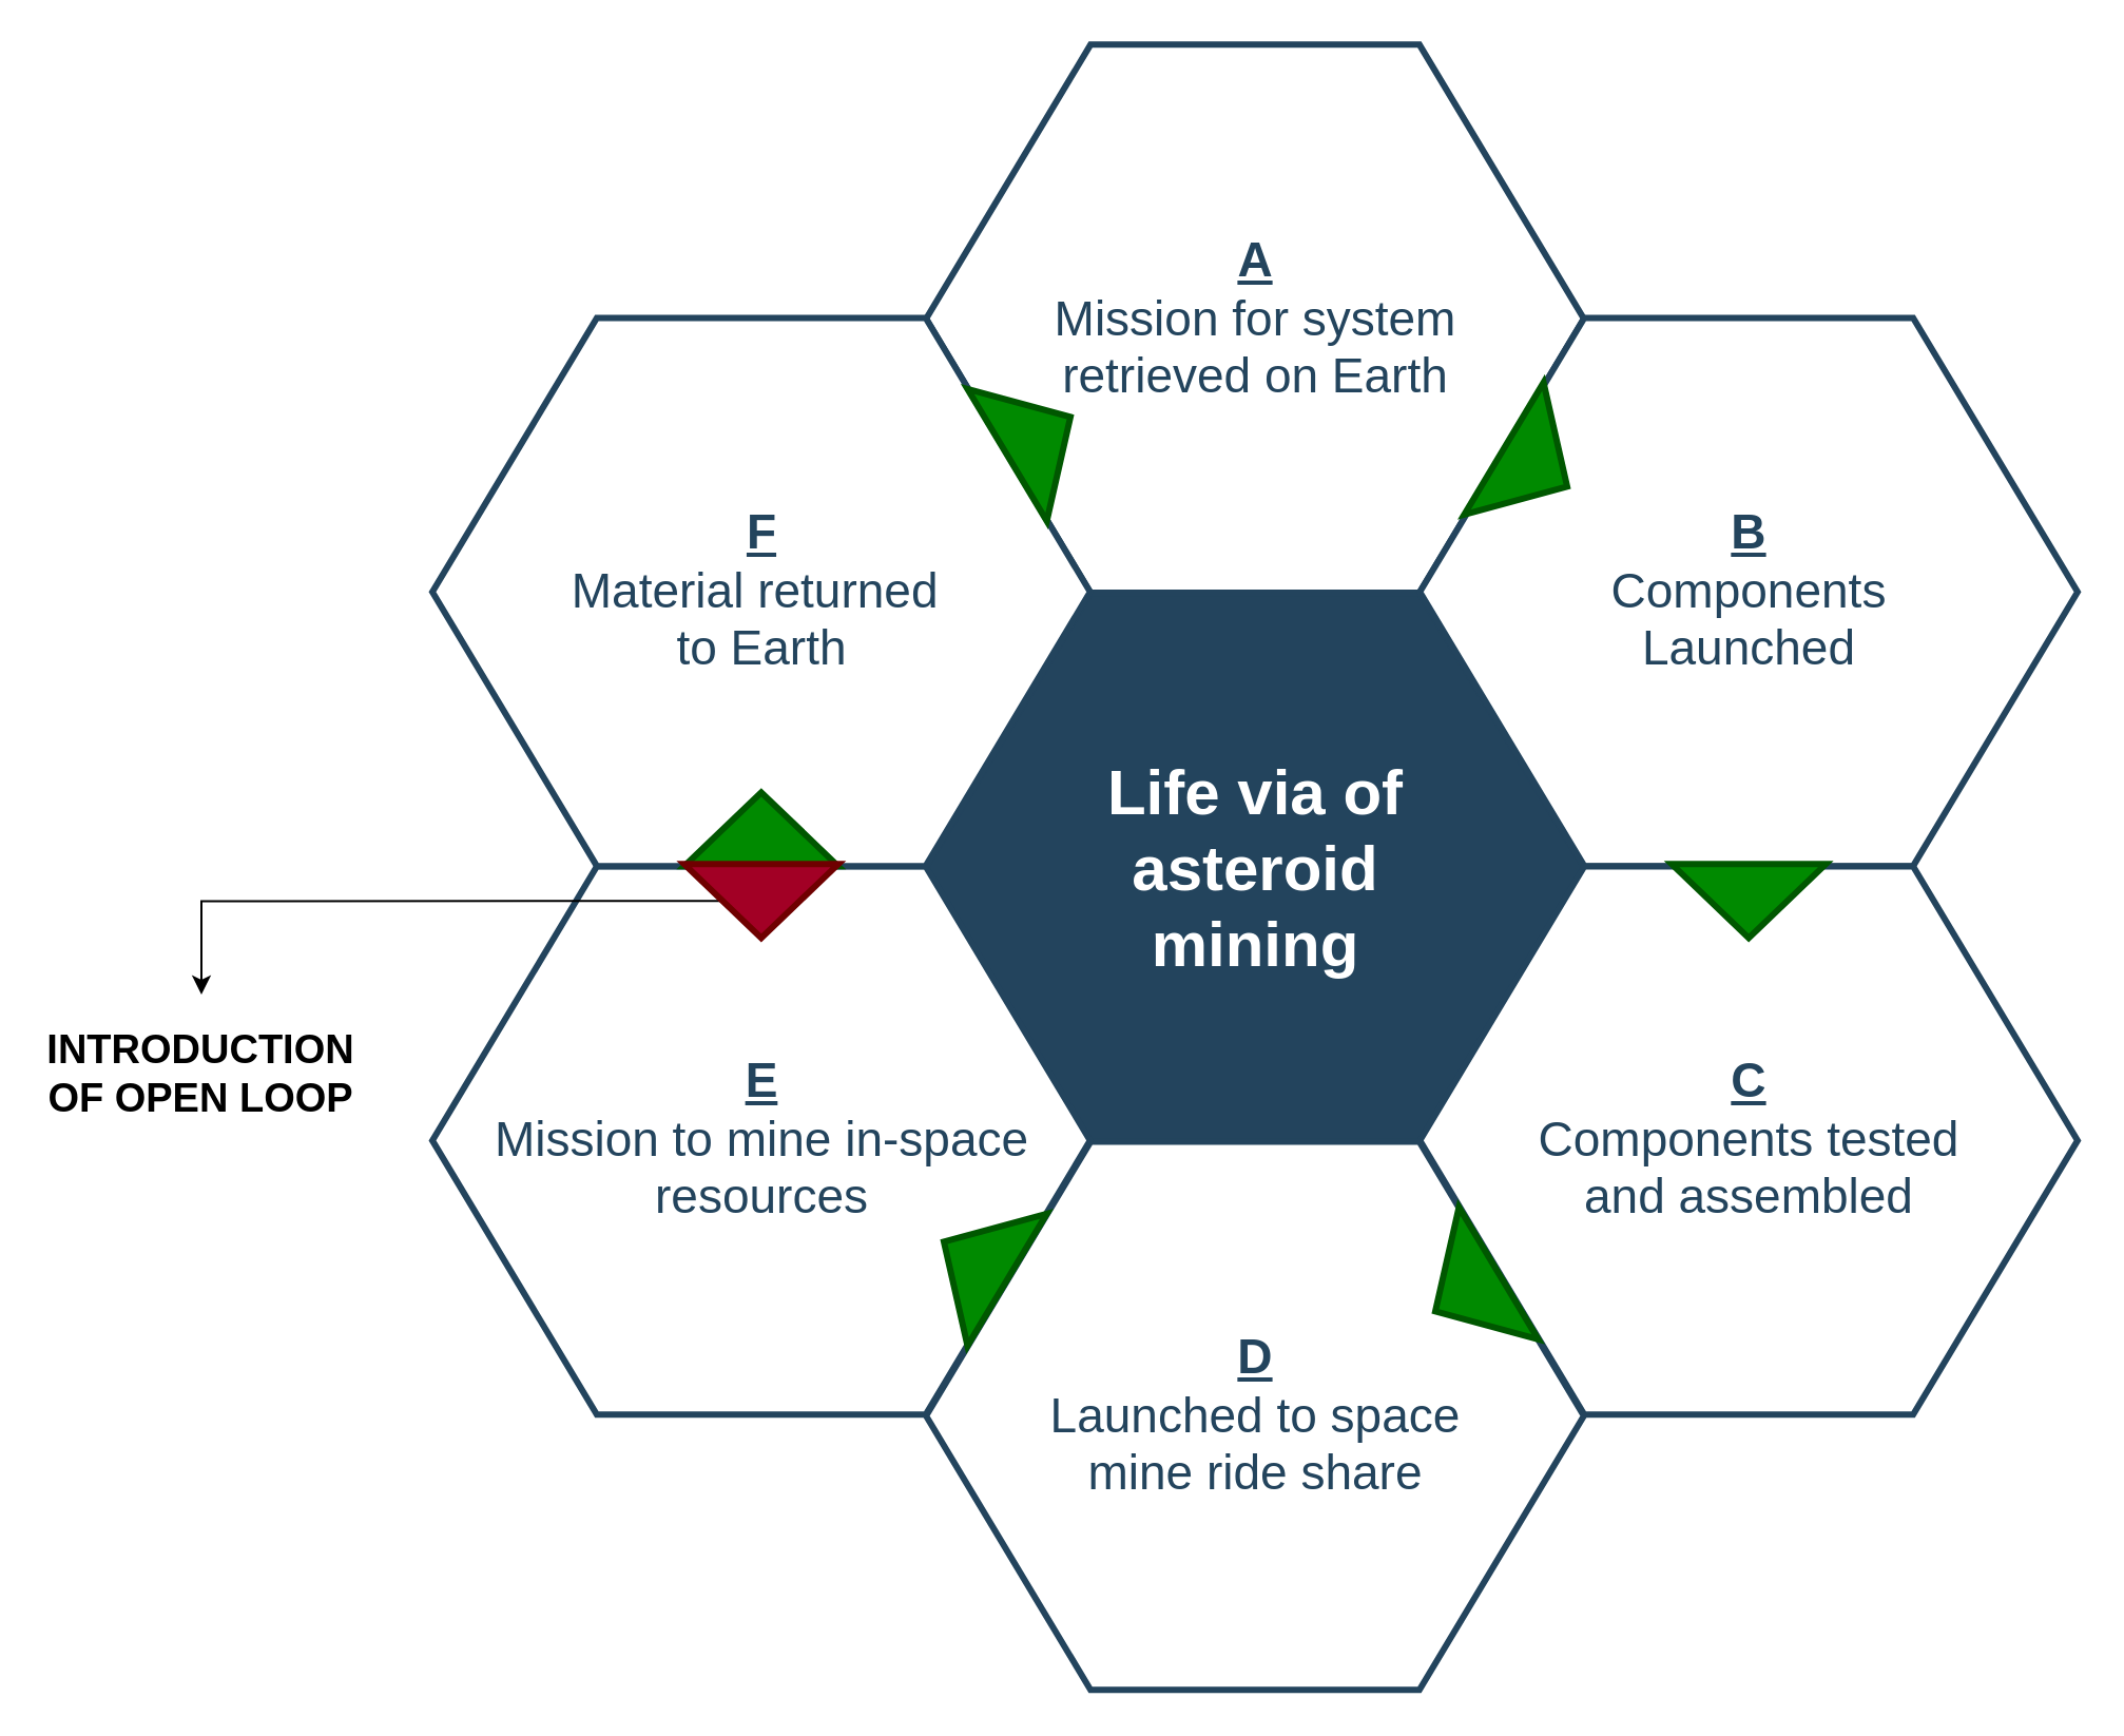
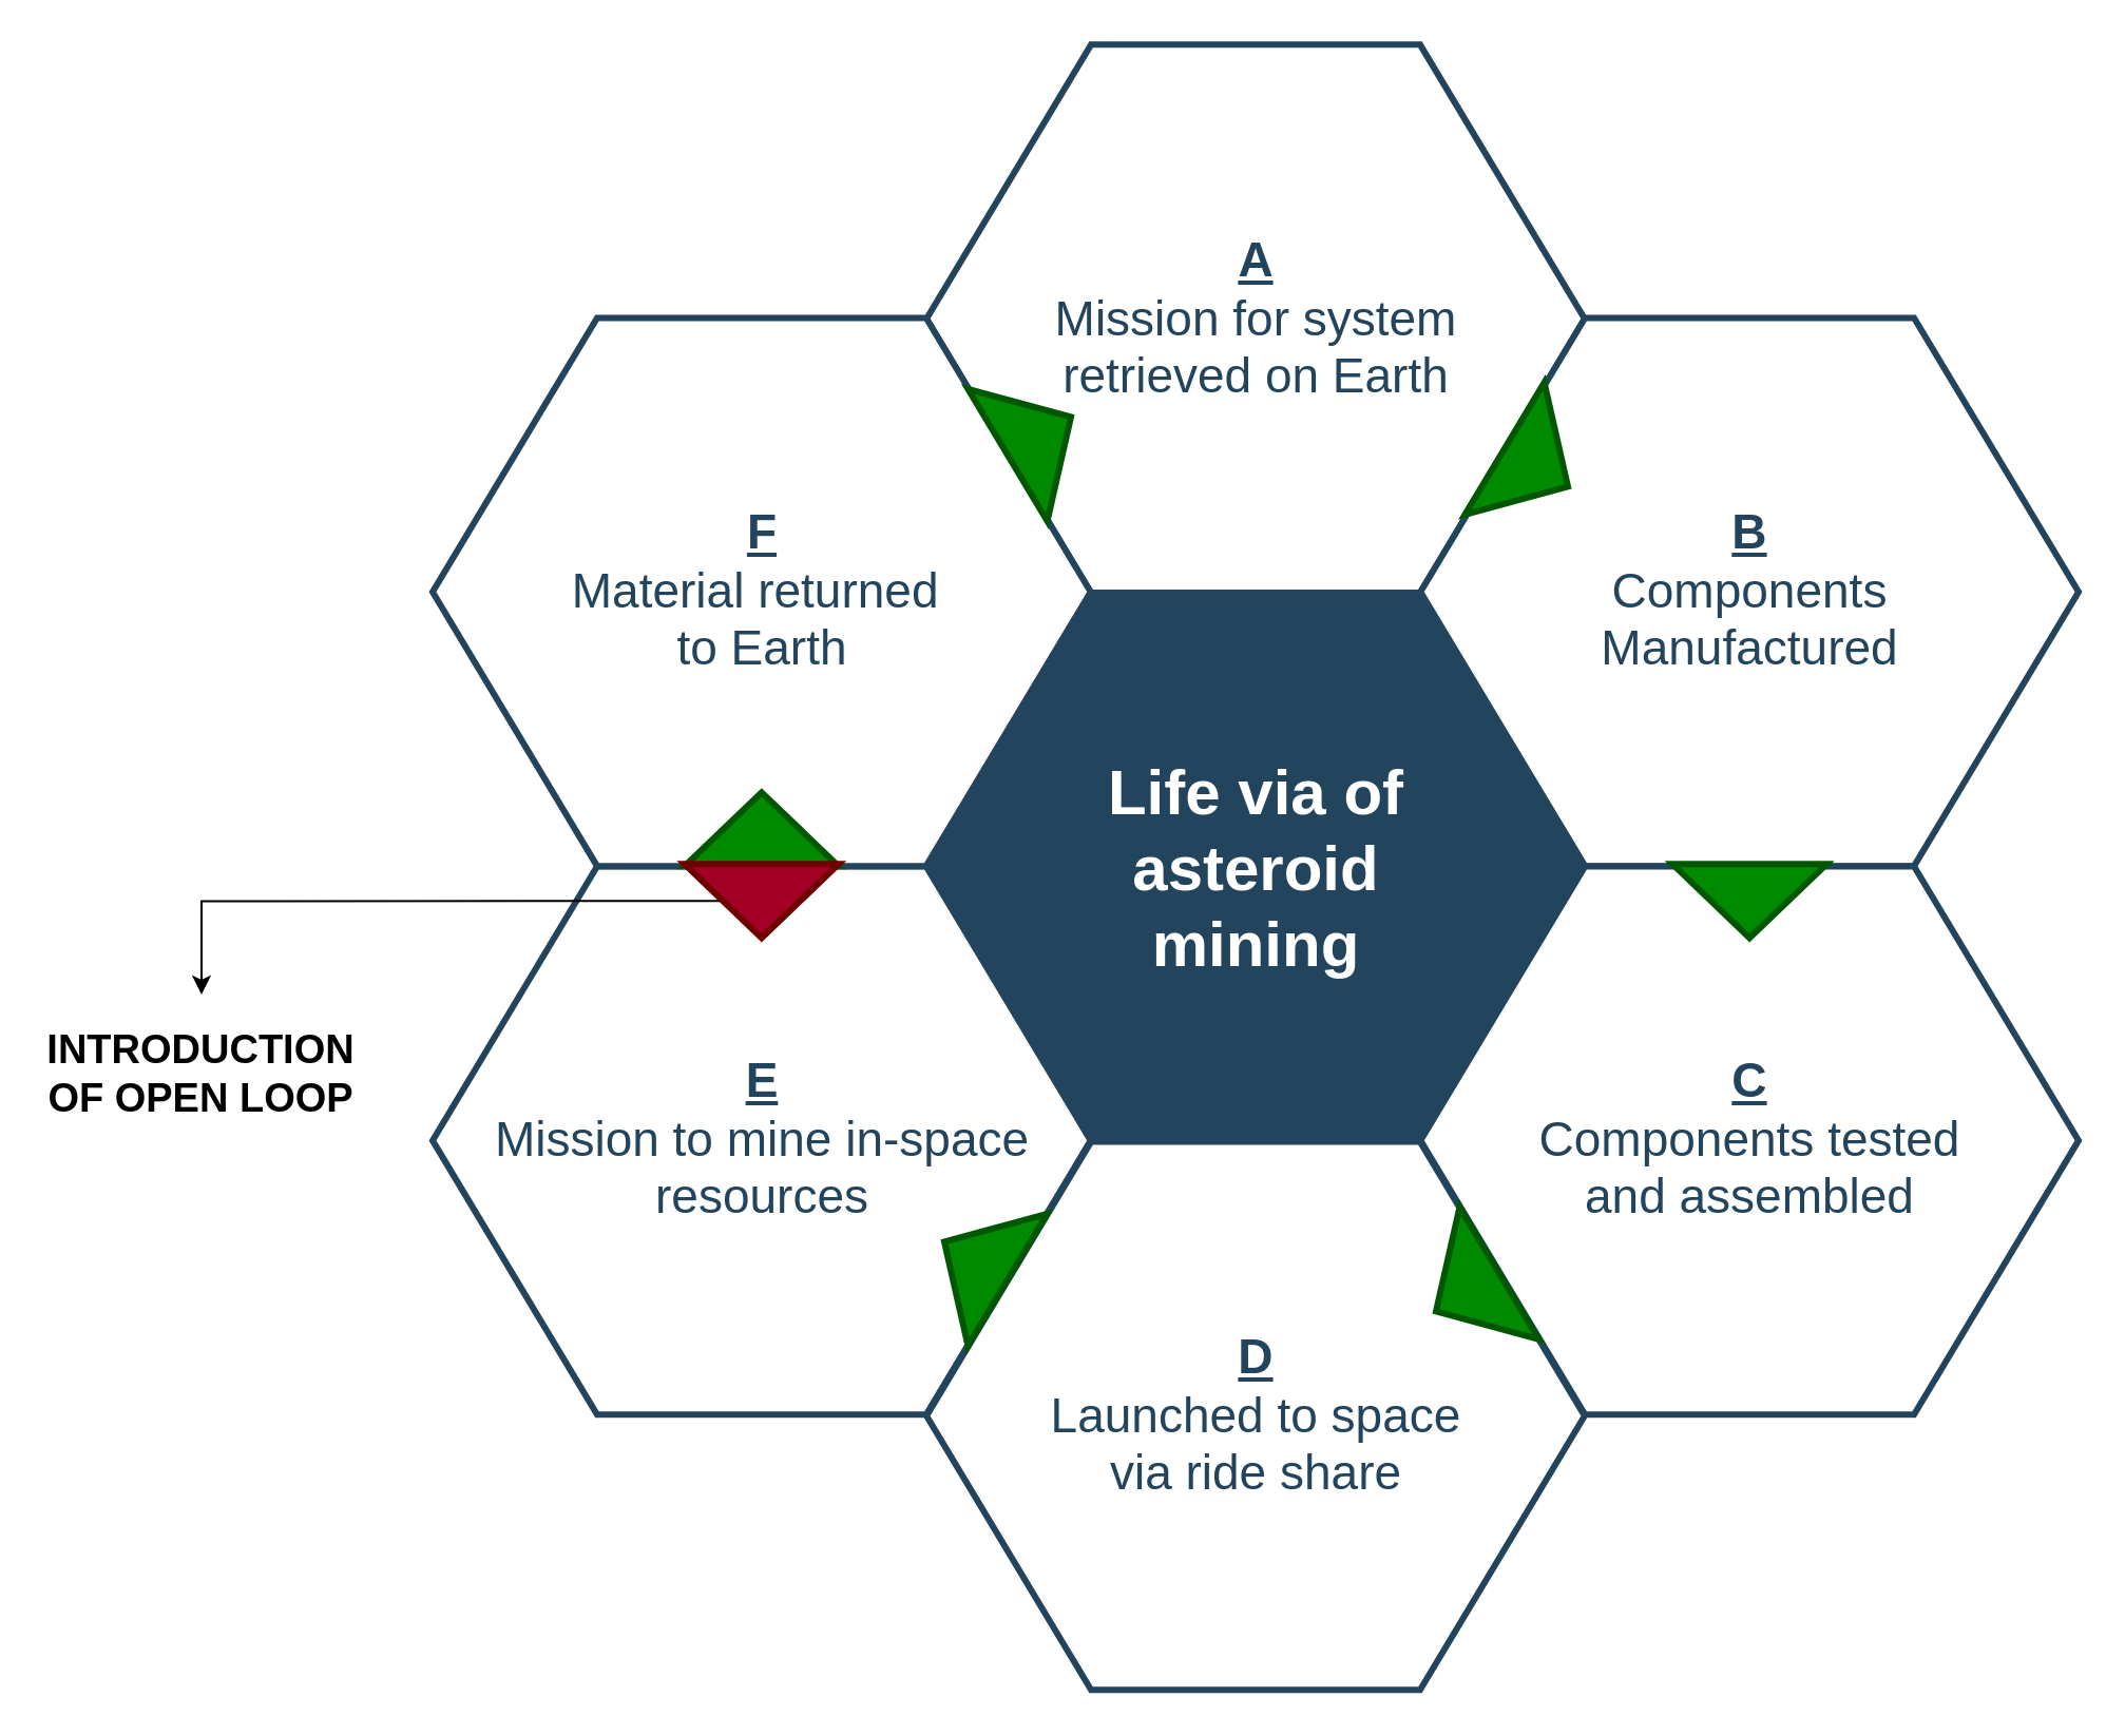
  <mxCell id="0" />
  <mxCell id="1" parent="0" />
  <mxCell id="2" value="&lt;font color=&quot;#ffffff&quot;&gt;&lt;span style=&quot;font-size: 30px;&quot;&gt;&lt;b&gt;Life via of&lt;/b&gt;&lt;/span&gt;&lt;/font&gt;&lt;div&gt;&lt;font color=&quot;#ffffff&quot;&gt;&lt;span style=&quot;font-size: 30px;&quot;&gt;&lt;b&gt;asteroid&lt;/b&gt;&lt;/span&gt;&lt;/font&gt;&lt;/div&gt;&lt;div&gt;&lt;font color=&quot;#ffffff&quot;&gt;&lt;span style=&quot;font-size: 30px;&quot;&gt;&lt;b&gt;mining&lt;/b&gt;&lt;/span&gt;&lt;/font&gt;&lt;/div&gt;" style="shape=hexagon;perimeter=hexagonPerimeter2;whiteSpace=wrap;html=1;shadow=0;labelBackgroundColor=none;strokeColor=#23445D;fillColor=#23445D;gradientColor=none;fontFamily=Helvetica;fontSize=23;fontColor=#23445d;align=center;strokeWidth=3;" parent="1" vertex="1"><mxGeometry x="438.579" y="280.798" width="311.842" height="259.868" as="geometry" /></mxCell>
  <mxCell id="3" value="" style="triangle;whiteSpace=wrap;html=1;shadow=0;labelBackgroundColor=none;strokeColor=none;fillColor=#FFFFFF;fontFamily=Helvetica;fontSize=17;fontColor=#23445d;align=center;rotation=90;gradientColor=none;flipV=1;flipH=1;opacity=20;" parent="1" vertex="1"><mxGeometry x="319.5" y="298.667" width="72" height="152" as="geometry" /></mxCell>
  <mxCell id="4" value="&lt;font style=&quot;font-size: 23px&quot;&gt;&lt;b&gt;&lt;u&gt;A&lt;/u&gt;&lt;/b&gt;&lt;/font&gt;&lt;div&gt;&lt;font style=&quot;font-size: 23px&quot;&gt;Mission for system&lt;/font&gt;&lt;div&gt;&lt;font style=&quot;font-size: 23px&quot;&gt;retrieved on Earth&lt;/font&gt;&lt;/div&gt;&lt;/div&gt;" style="shape=hexagon;perimeter=hexagonPerimeter2;whiteSpace=wrap;html=1;shadow=0;labelBackgroundColor=none;strokeColor=#23445D;fillColor=#ffffff;gradientColor=none;fontFamily=Helvetica;fontSize=23;fontColor=#23445D;align=center;strokeWidth=3;" parent="1" vertex="1"><mxGeometry x="438.579" y="20.667" width="311.842" height="259.868" as="geometry" /></mxCell>
- <mxCell id="5" value="&lt;div&gt;&lt;font style=&quot;font-size: 23px&quot;&gt;&lt;b&gt;&lt;u&gt;B&lt;/u&gt;&lt;/b&gt;&lt;/font&gt;&lt;/div&gt;&lt;font style=&quot;font-size: 23px&quot;&gt;Components&lt;/font&gt;&lt;div&gt;&lt;font style=&quot;font-size: 23px&quot;&gt;Launched&lt;/font&gt;&lt;/div&gt;" style="shape=hexagon;perimeter=hexagonPerimeter2;whiteSpace=wrap;html=1;shadow=0;labelBackgroundColor=none;strokeColor=#23445D;fillColor=#FFFFFF;gradientColor=none;fontFamily=Helvetica;fontSize=23;fontColor=#23445d;align=center;strokeWidth=3;" parent="1" vertex="1"><mxGeometry x="672.658" y="150.2" width="311.842" height="259.868" as="geometry" /></mxCell>
+ <mxCell id="5" value="&lt;div&gt;&lt;font style=&quot;font-size: 23px&quot;&gt;&lt;b&gt;&lt;u&gt;B&lt;/u&gt;&lt;/b&gt;&lt;/font&gt;&lt;/div&gt;&lt;font style=&quot;font-size: 23px&quot;&gt;Components&lt;/font&gt;&lt;div&gt;&lt;font style=&quot;font-size: 23px&quot;&gt;Manufactured&lt;/font&gt;&lt;/div&gt;" style="shape=hexagon;perimeter=hexagonPerimeter2;whiteSpace=wrap;html=1;shadow=0;labelBackgroundColor=none;strokeColor=#23445D;fillColor=#FFFFFF;gradientColor=none;fontFamily=Helvetica;fontSize=23;fontColor=#23445d;align=center;strokeWidth=3;" parent="1" vertex="1"><mxGeometry x="672.658" y="150.2" width="311.842" height="259.868" as="geometry" /></mxCell>
  <mxCell id="6" value="&lt;div&gt;&lt;font style=&quot;font-size: 23px&quot;&gt;&lt;b&gt;&lt;u&gt;C&lt;/u&gt;&lt;/b&gt;&lt;/font&gt;&lt;/div&gt;&lt;font style=&quot;font-size: 23px&quot;&gt;Components tested&lt;/font&gt;&lt;div&gt;&lt;font style=&quot;font-size: 23px&quot;&gt;and assembled&lt;/font&gt;&lt;/div&gt;" style="shape=hexagon;perimeter=hexagonPerimeter2;whiteSpace=wrap;html=1;shadow=0;labelBackgroundColor=none;strokeColor=#23445D;fillColor=#FFFFFF;gradientColor=none;fontFamily=Helvetica;fontSize=23;fontColor=#23445d;align=center;strokeWidth=3;" parent="1" vertex="1"><mxGeometry x="672.658" y="410.265" width="311.842" height="259.868" as="geometry" /></mxCell>
- <mxCell id="7" value="&lt;div&gt;&lt;font style=&quot;font-size: 23px&quot;&gt;&lt;b&gt;&lt;u&gt;D&lt;/u&gt;&lt;/b&gt;&lt;/font&gt;&lt;/div&gt;&lt;font style=&quot;font-size: 23px&quot;&gt;Launched to space&lt;/font&gt;&lt;div&gt;&lt;font style=&quot;font-size: 23px&quot;&gt;mine ride share&lt;/font&gt;&lt;/div&gt;" style="shape=hexagon;perimeter=hexagonPerimeter2;whiteSpace=wrap;html=1;shadow=0;labelBackgroundColor=none;strokeColor=#23445D;fillColor=#FFFFFF;gradientColor=none;fontFamily=Helvetica;fontSize=23;fontColor=#23445d;align=center;strokeWidth=3;" parent="1" vertex="1"><mxGeometry x="438.579" y="540.798" width="311.842" height="259.868" as="geometry" /></mxCell>
+ <mxCell id="7" value="&lt;div&gt;&lt;font style=&quot;font-size: 23px&quot;&gt;&lt;b&gt;&lt;u&gt;D&lt;/u&gt;&lt;/b&gt;&lt;/font&gt;&lt;/div&gt;&lt;font style=&quot;font-size: 23px&quot;&gt;Launched to space&lt;/font&gt;&lt;div&gt;&lt;font style=&quot;font-size: 23px&quot;&gt;via ride share&lt;/font&gt;&lt;/div&gt;" style="shape=hexagon;perimeter=hexagonPerimeter2;whiteSpace=wrap;html=1;shadow=0;labelBackgroundColor=none;strokeColor=#23445D;fillColor=#FFFFFF;gradientColor=none;fontFamily=Helvetica;fontSize=23;fontColor=#23445d;align=center;strokeWidth=3;" parent="1" vertex="1"><mxGeometry x="438.579" y="540.798" width="311.842" height="259.868" as="geometry" /></mxCell>
  <mxCell id="8" value="&lt;div&gt;&lt;font style=&quot;font-size: 23px&quot;&gt;&lt;b&gt;&lt;u&gt;E&lt;/u&gt;&lt;/b&gt;&lt;/font&gt;&lt;/div&gt;&lt;font style=&quot;font-size: 23px&quot;&gt;Mission to mine in-space&lt;/font&gt;&lt;div&gt;&lt;font style=&quot;font-size: 23px&quot;&gt;resources&lt;/font&gt;&lt;/div&gt;" style="shape=hexagon;perimeter=hexagonPerimeter2;whiteSpace=wrap;html=1;shadow=0;labelBackgroundColor=none;strokeColor=#23445D;fillColor=#FFFFFF;gradientColor=none;fontFamily=Helvetica;fontSize=23;fontColor=#23445d;align=center;strokeWidth=3;" parent="1" vertex="1"><mxGeometry x="204.5" y="410.265" width="311.842" height="259.868" as="geometry" /></mxCell>
  <mxCell id="9" value="&lt;div&gt;&lt;font style=&quot;font-size: 23px;&quot;&gt;&lt;b&gt;&lt;u&gt;F&lt;/u&gt;&lt;/b&gt;&lt;/font&gt;&lt;/div&gt;&lt;font style=&quot;font-size: 23px;&quot;&gt;Material returned&amp;nbsp;&lt;/font&gt;&lt;div&gt;&lt;font style=&quot;font-size: 23px;&quot;&gt;to Earth&lt;/font&gt;&lt;/div&gt;" style="shape=hexagon;perimeter=hexagonPerimeter2;whiteSpace=wrap;html=1;shadow=0;labelBackgroundColor=none;strokeColor=#23445D;fillColor=#ffffff;gradientColor=none;fontFamily=Helvetica;fontSize=23;fontColor=#23445D;align=center;strokeWidth=3;" parent="1" vertex="1"><mxGeometry x="204.5" y="150.2" width="311.842" height="259.868" as="geometry" /></mxCell>
  <mxCell id="10" value="" style="triangle;whiteSpace=wrap;html=1;shadow=0;labelBackgroundColor=none;strokeColor=#005700;fillColor=#008a00;fontFamily=Helvetica;fontSize=17;fontColor=#ffffff;align=center;rotation=31;strokeWidth=3;" parent="1" vertex="1"><mxGeometry x="710" y="184.667" width="35" height="73" as="geometry" /></mxCell>
  <mxCell id="11" value="" style="triangle;whiteSpace=wrap;html=1;shadow=0;labelBackgroundColor=none;strokeColor=#005700;fillColor=#008a00;fontFamily=Helvetica;fontSize=17;fontColor=#ffffff;align=center;rotation=31;flipH=1;strokeWidth=3;" parent="1" vertex="1"><mxGeometry x="444.5" y="560.667" width="35" height="73" as="geometry" /></mxCell>
  <mxCell id="12" value="" style="triangle;whiteSpace=wrap;html=1;shadow=0;labelBackgroundColor=none;strokeColor=#005700;fillColor=#008a00;fontFamily=Helvetica;fontSize=17;fontColor=#ffffff;align=center;rotation=329;strokeWidth=3;" parent="1" vertex="1"><mxGeometry x="474.5" y="169.667" width="35" height="73" as="geometry" /></mxCell>
  <mxCell id="13" value="" style="triangle;whiteSpace=wrap;html=1;shadow=0;labelBackgroundColor=none;strokeColor=#005700;fillColor=#008a00;fontFamily=Helvetica;fontSize=17;fontColor=#ffffff;align=center;rotation=329;flipH=1;strokeWidth=3;" parent="1" vertex="1"><mxGeometry x="677.5" y="575.667" width="35" height="73" as="geometry" /></mxCell>
  <mxCell id="14" value="" style="triangle;whiteSpace=wrap;html=1;shadow=0;labelBackgroundColor=none;strokeColor=#005700;fillColor=#008a00;fontFamily=Helvetica;fontSize=17;fontColor=#ffffff;align=center;rotation=90;strokeWidth=3;" parent="1" vertex="1"><mxGeometry x="811.079" y="390.167" width="35" height="73" as="geometry" /></mxCell>
  <mxCell id="15" value="" style="triangle;whiteSpace=wrap;html=1;shadow=0;labelBackgroundColor=none;strokeColor=#005700;fillColor=#008a00;fontFamily=Helvetica;fontSize=17;fontColor=#ffffff;align=center;rotation=90;flipH=1;strokeWidth=3;" parent="1" vertex="1"><mxGeometry x="342.921" y="356.167" width="35" height="73" as="geometry" /></mxCell>
  <mxCell id="16" style="edgeStyle=orthogonalEdgeStyle;rounded=0;orthogonalLoop=1;jettySize=auto;html=1;exitX=0.5;exitY=0;exitDx=0;exitDy=0;" edge="1" parent="1" source="17" target="18"><mxGeometry relative="1" as="geometry"><mxPoint x="140" y="436" as="targetPoint" /></mxGeometry></mxCell>
  <mxCell id="17" value="" style="triangle;whiteSpace=wrap;html=1;shadow=0;labelBackgroundColor=none;strokeColor=#6F0000;fillColor=#a20025;fontFamily=Helvetica;fontSize=17;fontColor=#ffffff;align=center;rotation=-90;flipH=1;strokeWidth=3;" vertex="1" parent="1"><mxGeometry x="342.921" y="390.167" width="35" height="73" as="geometry" /></mxCell>
  <mxCell id="18" value="INTRODUCTION OF OPEN LOOP" style="text;html=1;align=center;verticalAlign=middle;whiteSpace=wrap;rounded=0;fontSize=19;fontStyle=1" vertex="1" parent="1"><mxGeometry x="20" y="471" width="150" height="75" as="geometry" /></mxCell>
